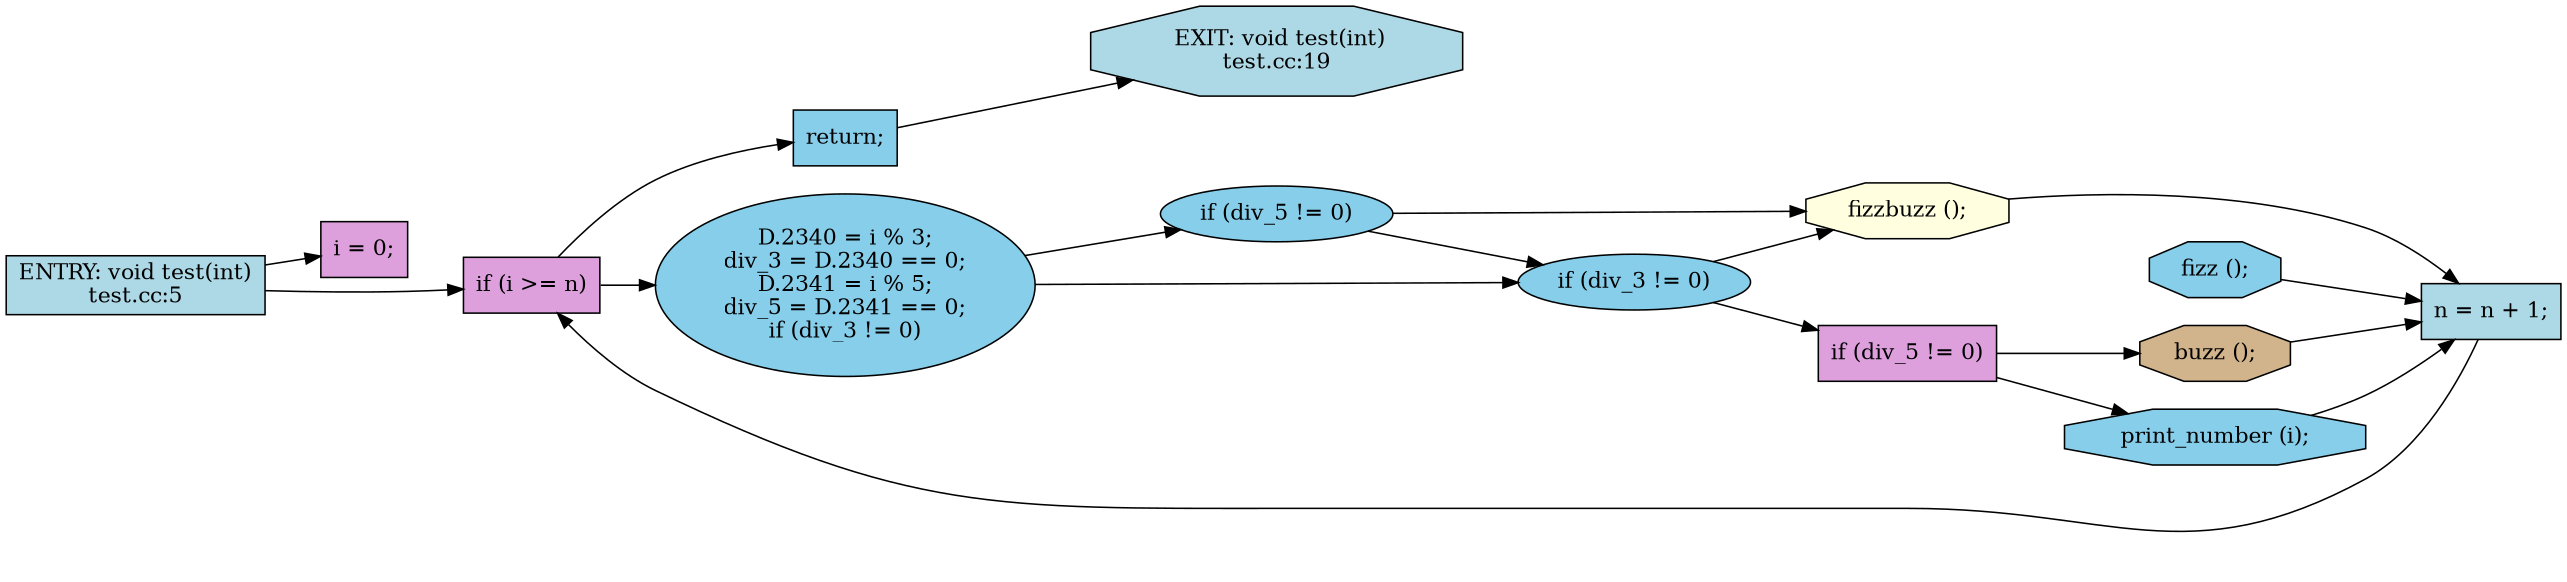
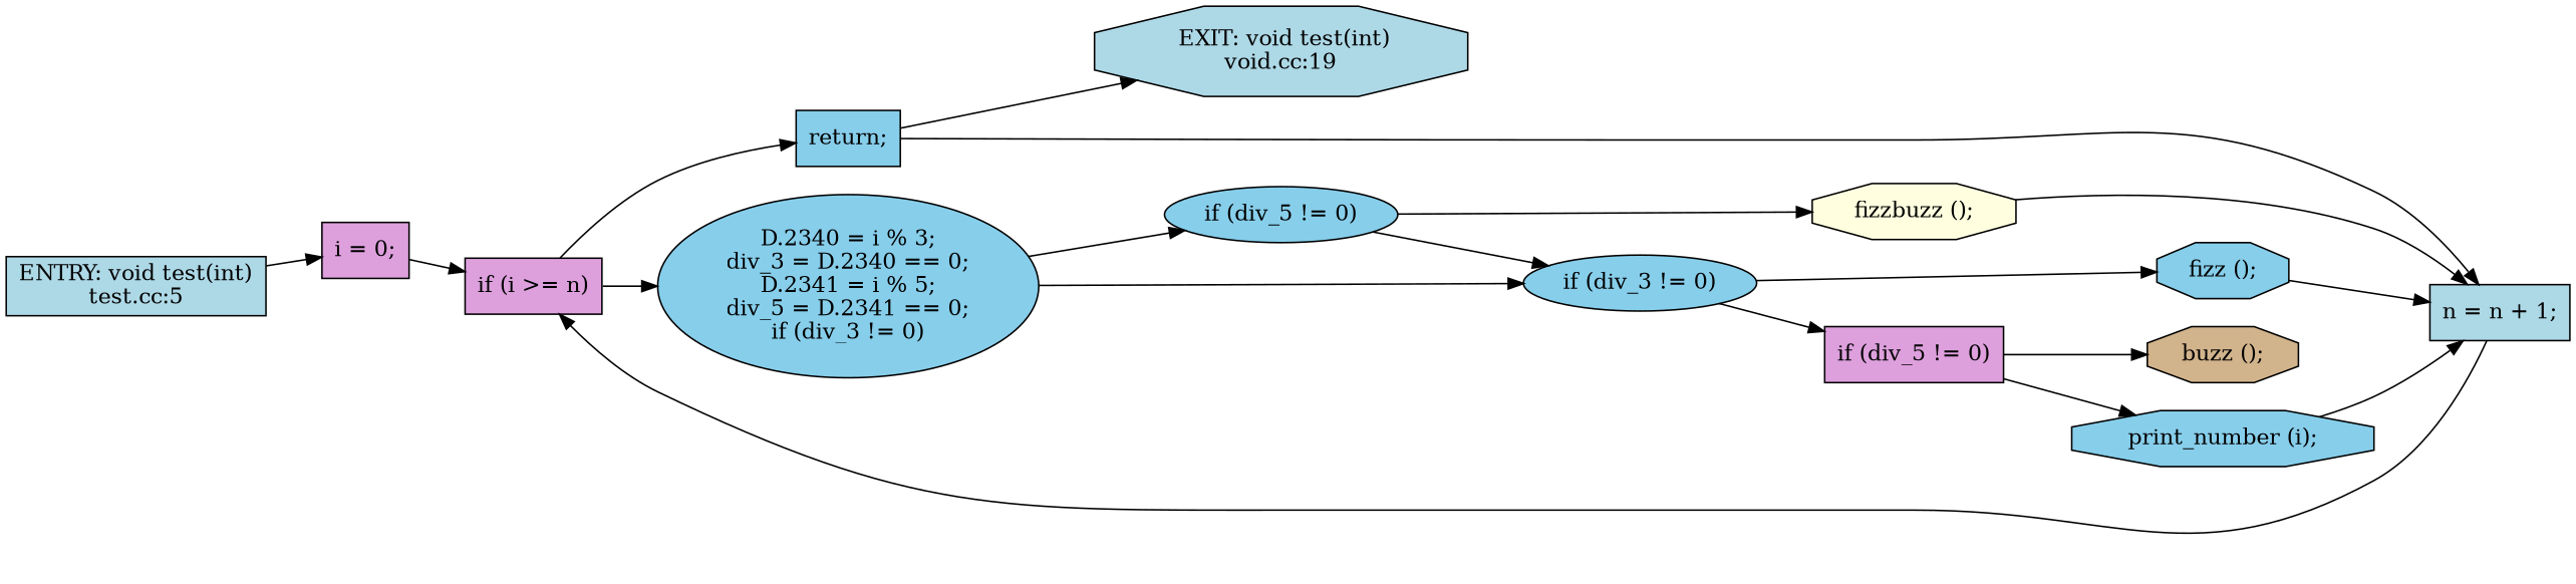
  digraph {
    rankdir=LR
    node [fillcolor=skyblue shape=box style=filled]
    n1 [fillcolor=lightblue label="ENTRY: void test(int)\ntest.cc:5"]
    n2 [fillcolor=plum label="i = 0;\n"]
    n3 [fillcolor=plum label="if (i >= n)\n"]
    n4 [label="return;\n"]
    n5 [label="D.2340 = i % 3;\ndiv_3 = D.2340 == 0;\nD.2341 = i % 5;\ndiv_5 = D.2341 == 0;\nif (div_3 != 0)\n" shape=ellipse]
-   n6 [fillcolor=lightblue label=" EXIT: void test(int)\ntest.cc:19" shape=octagon]
+   n6 [fillcolor=lightblue label=" EXIT: void test(int)\nvoid.cc:19" shape=octagon]
    n7 [label="if (div_5 != 0)\n" shape=ellipse]
    n8 [label="if (div_3 != 0)\n" shape=ellipse]
    n9 [fillcolor=lightyellow label="fizzbuzz ();\n" shape=octagon]
    n10 [label="fizz ();\n" shape=octagon]
    n11 [fillcolor=plum label="if (div_5 != 0)\n"]
    n12 [fillcolor=lightblue label="n = n + 1;\n"]
    n13 [fillcolor=tan label="buzz ();\n" shape=octagon]
    n14 [label="print_number (i);\n" shape=octagon]
    subgraph sub_1 {
      n1
      n2
      n3
      n4
      n5
      n6
      n7
      n8
      n9
      n10
      n11
      n12
      n13
      n14
    }
    n1 -> n2
-   n1 -> n3
+   n2 -> n3
    n3 -> n4
    n3 -> n5
    n4 -> n6
    n5 -> n7
    n5 -> n8
    n7 -> n8
    n7 -> n9
-   n8 -> n9
+   n8 -> n10
    n8 -> n11
    n9 -> n12
    n10 -> n12
    n11 -> n13
    n11 -> n14
    n12 -> n3
-   n13 -> n12
+   n4 -> n12
    n14 -> n12
  }
